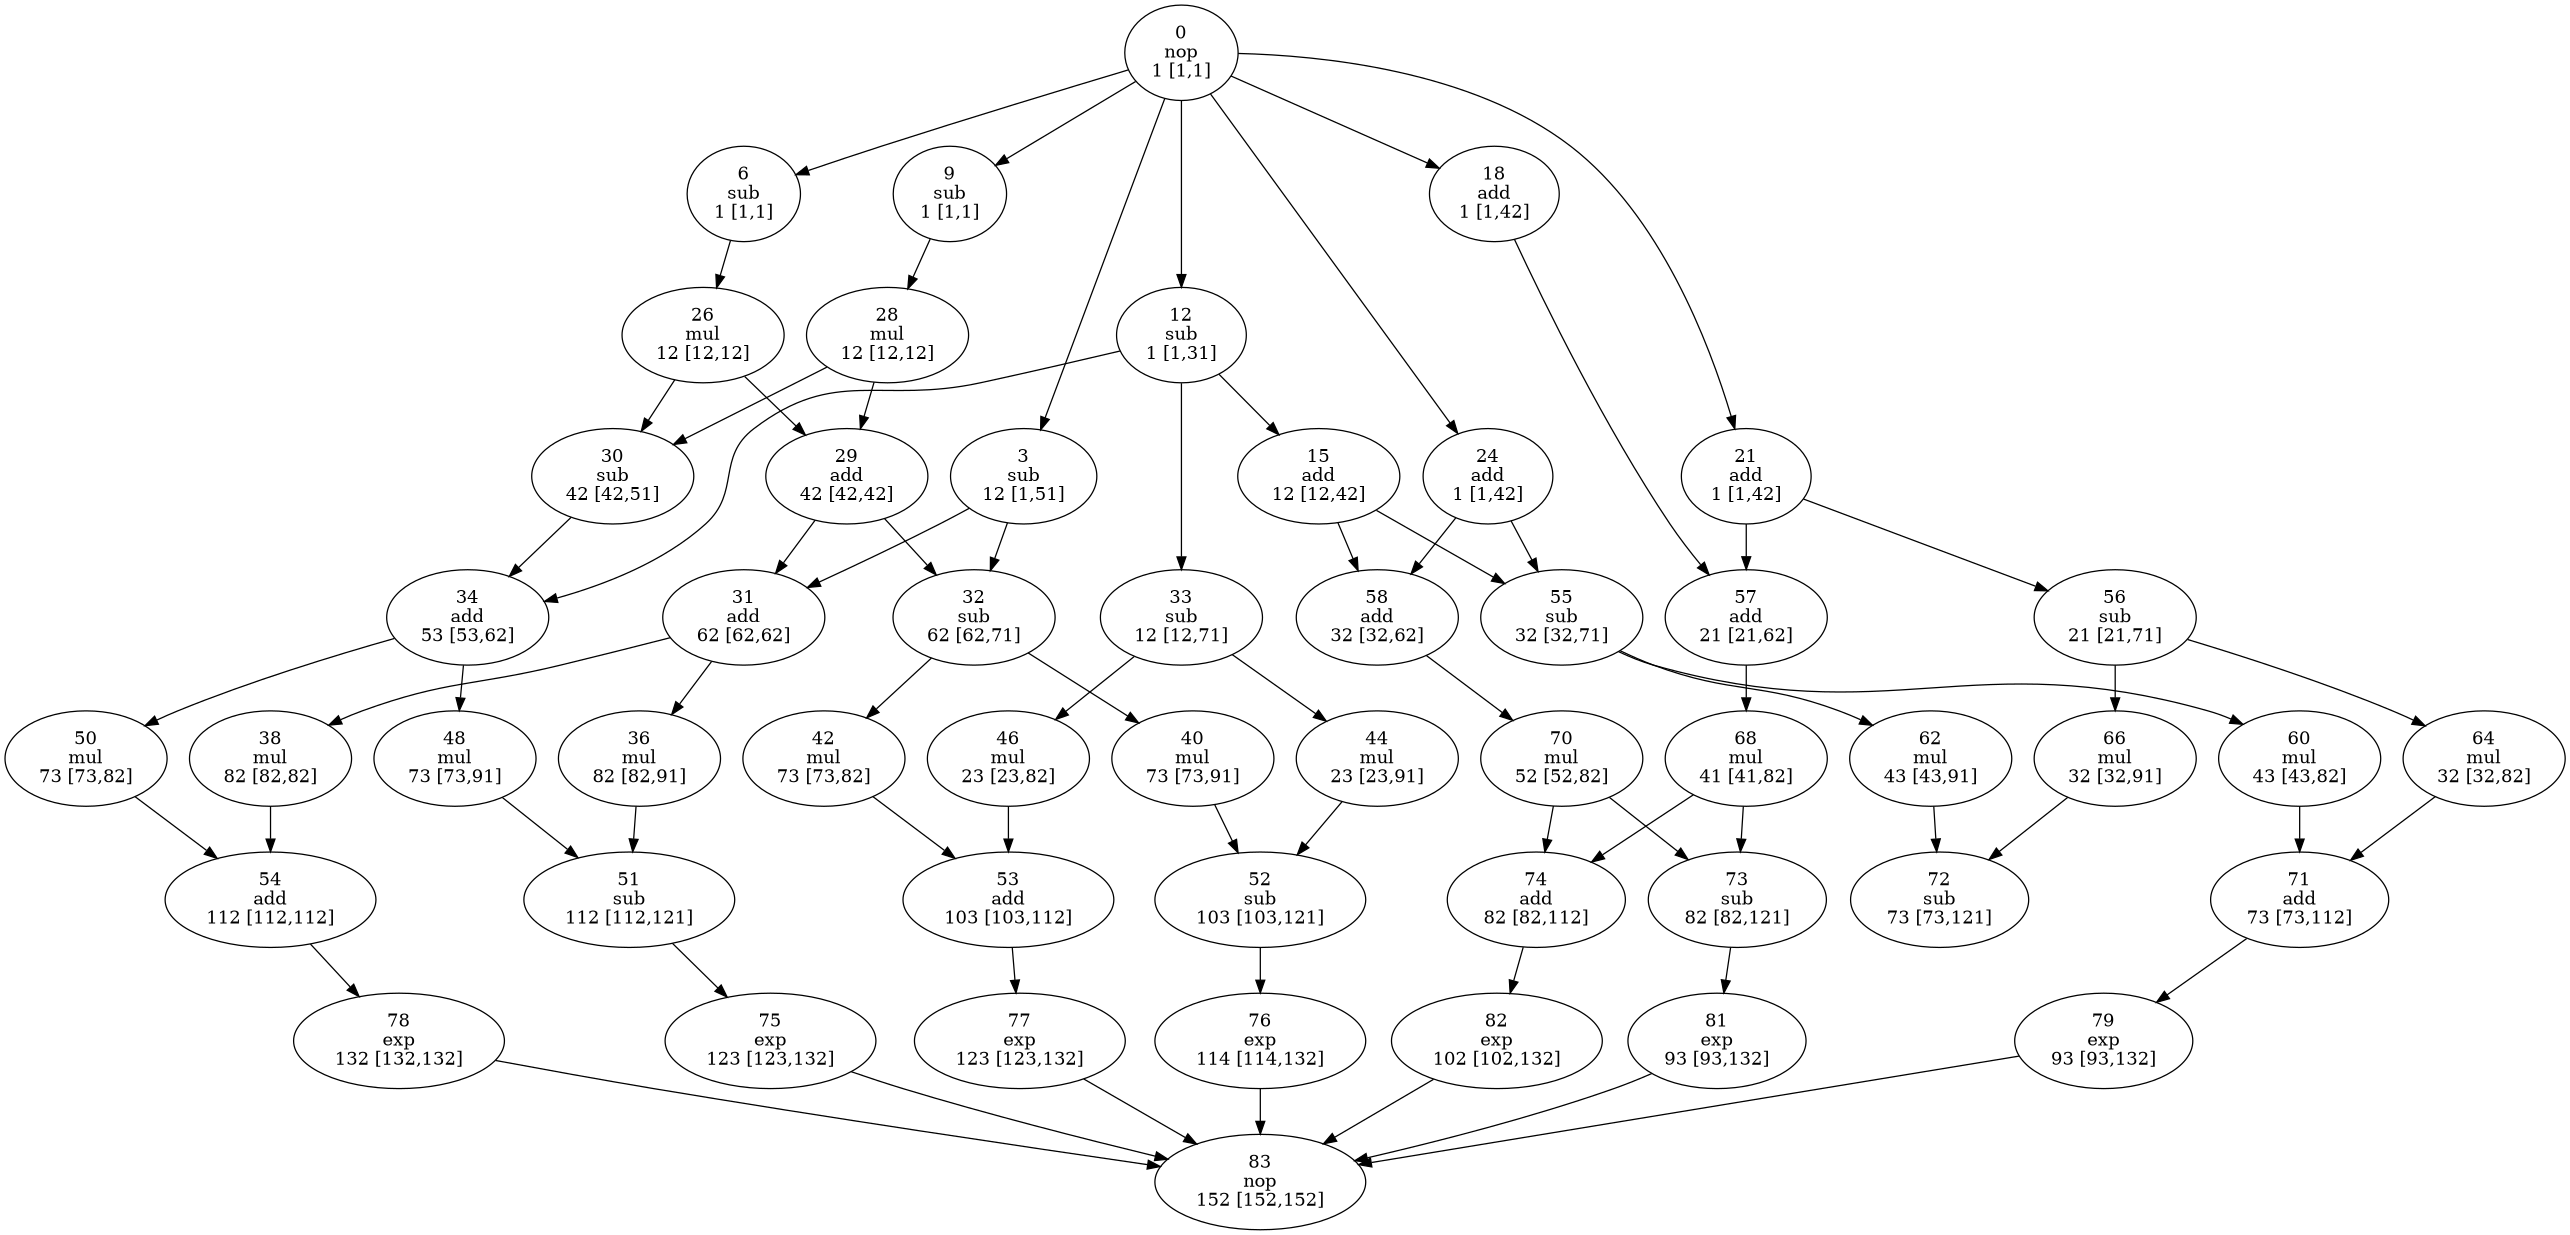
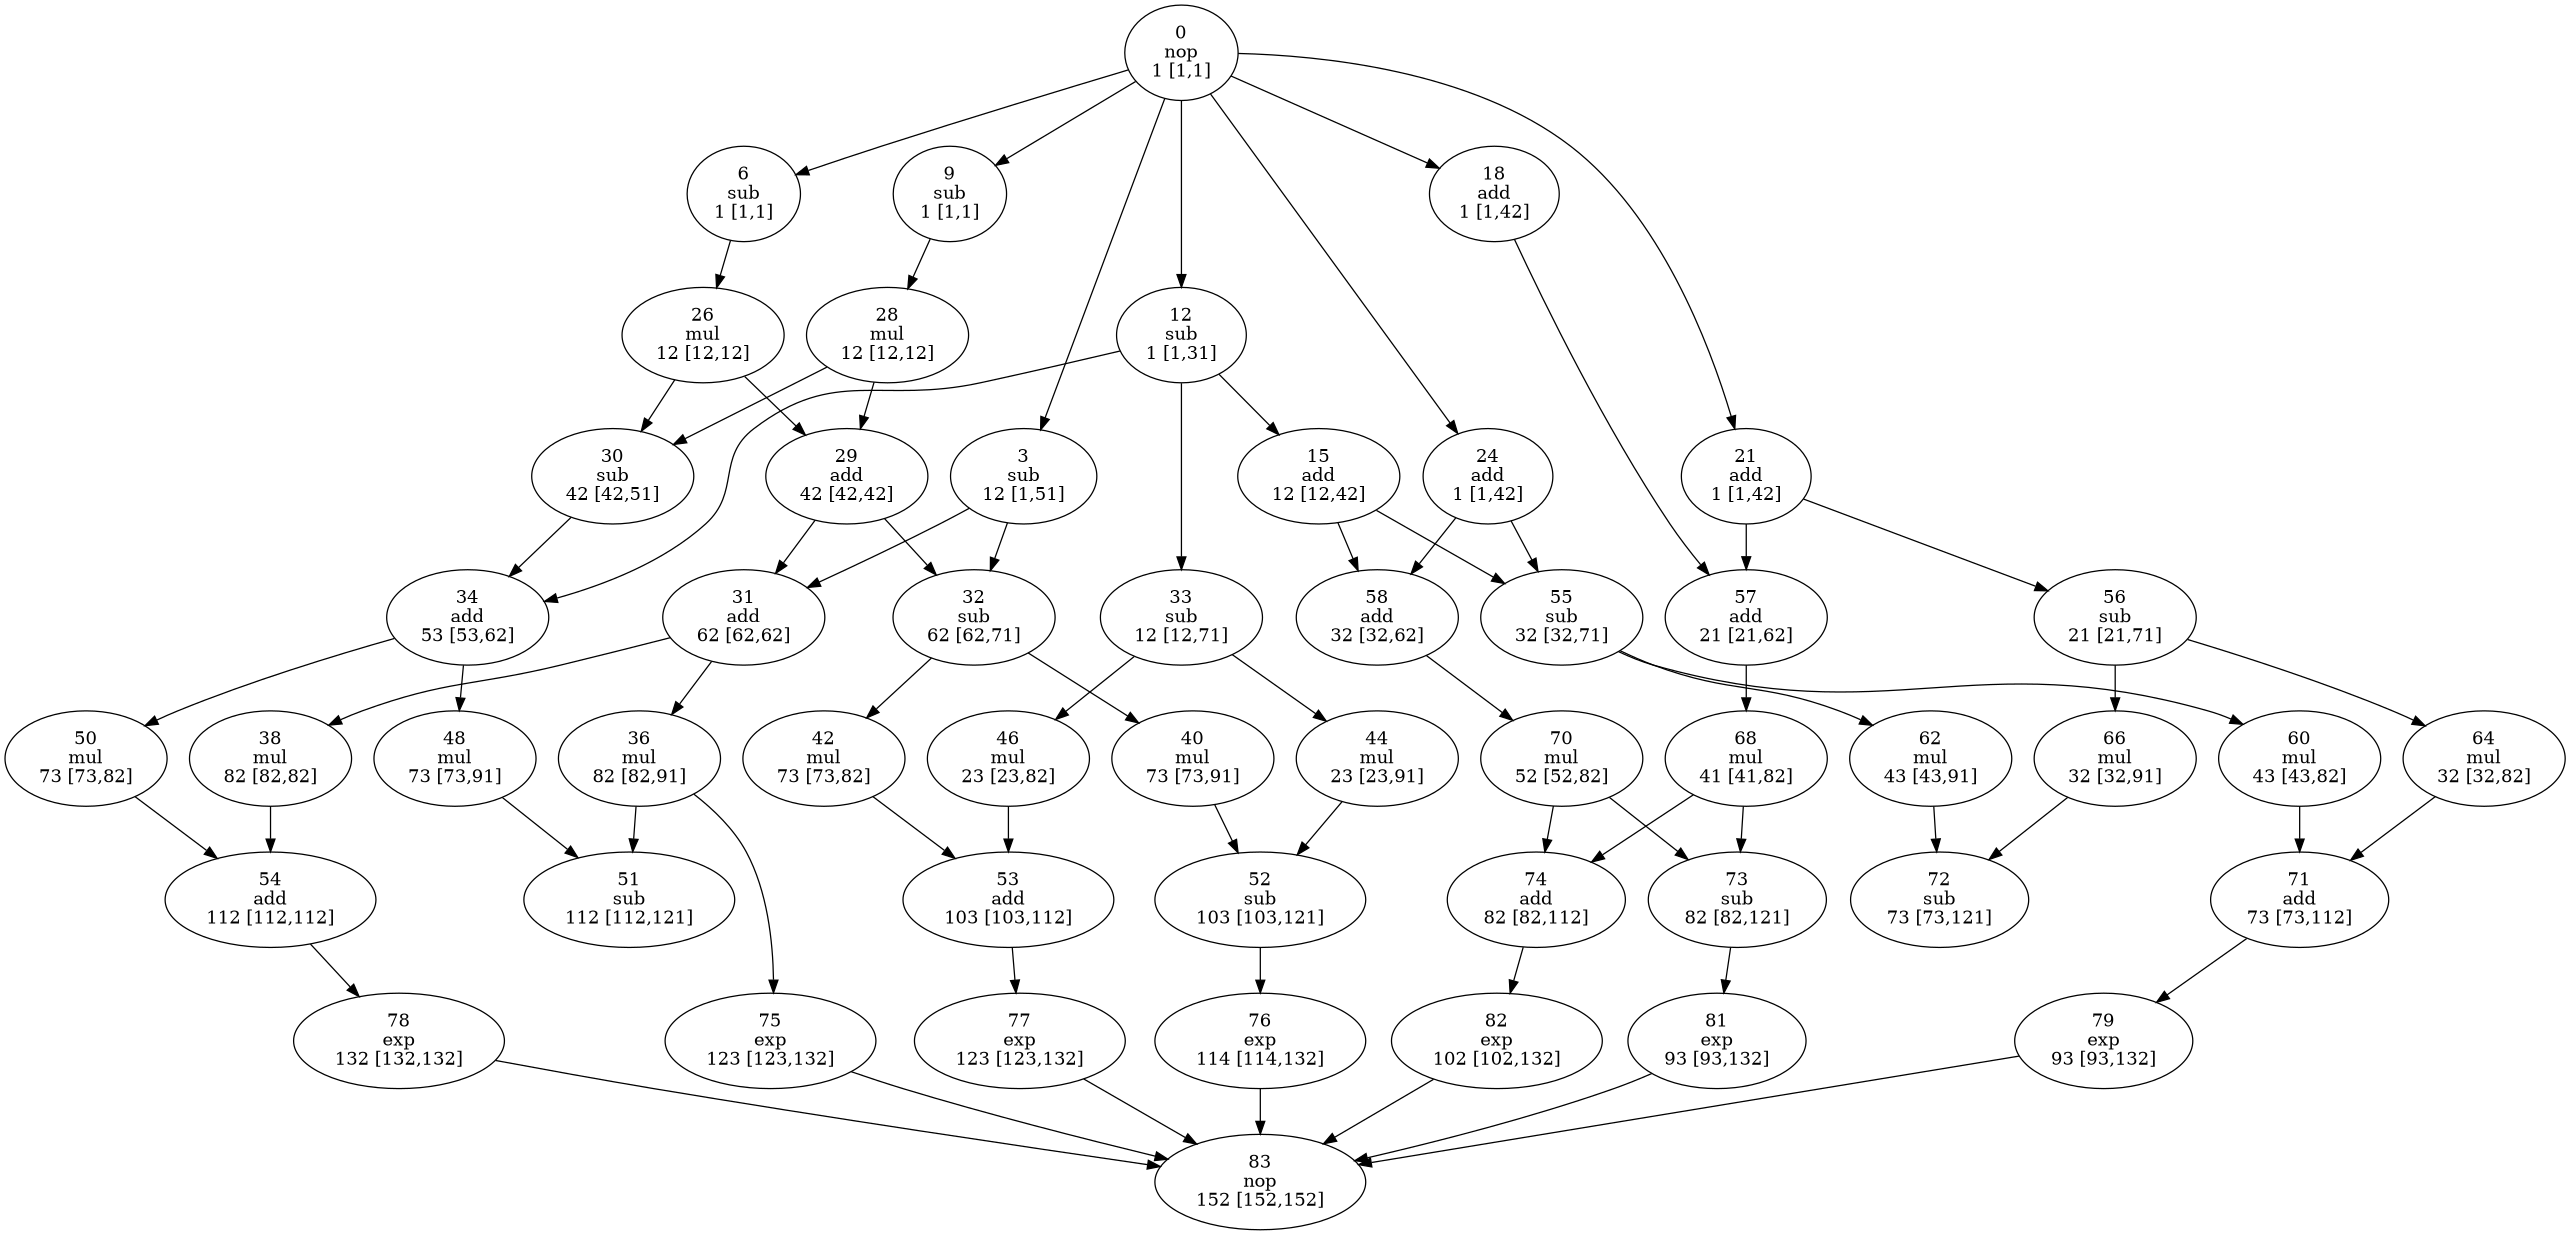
  strict digraph {
    node [area=2 delay=20 fontcolor=black mobility=0 style=empty time_step=1 tl=82 ts=1]
    n1 [delay=11 label="56\nsub\n21 [21,71]" mobility=50 time_step=21 tl=71 ts=21]
    n2 [area=17 delay=30 label="64\nmul\n32 [32,82]" mobility=50 time_step=32 ts=32]
    n3 [area=17 delay=30 label="66\nmul\n32 [32,91]" mobility=59 time_step=32 tl=91 ts=32]
    n4 [label="71\nadd\n73 [73,112]" mobility=39 time_step=73 tl=112 ts=73]
    n5 [delay=11 label="72\nsub\n73 [73,121]" mobility=48 time_step=73 tl=121 ts=73]
    n6 [label="54\nadd\n112 [112,112]" time_step=112 tl=112 ts=112]
    n7 [label="78\nexp\n132 [132,132]" time_step=132 tl=132 ts=132]
    n8 [area=0 delay=0 label="83\nnop\n152 [152,152]" time_step=152 tl=152 ts=152]
    n9 [area=17 delay=30 label="42\nmul\n73 [73,82]" mobility=9 time_step=73 ts=73]
    n10 [label="53\nadd\n103 [103,112]" mobility=9 time_step=103 tl=112 ts=103]
    n11 [label="77\nexp\n123 [123,132]" mobility=9 time_step=123 tl=132 ts=123]
    n12 [area=17 delay=30 label="60\nmul\n43 [43,82]" mobility=39 time_step=43 ts=43]
    n13 [label="79\nexp\n93 [93,132]" mobility=39 time_step=93 tl=132 ts=93]
    n14 [area=17 delay=30 label="62\nmul\n43 [43,91]" mobility=48 time_step=43 tl=91 ts=43]
    n15 [area=17 delay=30 label="68\nmul\n41 [41,82]" mobility=41 time_step=41 ts=41]
    n16 [delay=11 label="73\nsub\n82 [82,121]" mobility=39 time_step=82 tl=121 ts=82]
    n17 [label="74\nadd\n82 [82,112]" mobility=30 time_step=82 tl=112 ts=82]
    n18 [label="81\nexp\n93 [93,132]" mobility=39 time_step=93 tl=132 ts=93]
    n19 [label="82\nexp\n102 [102,132]" mobility=30 time_step=102 tl=132 ts=102]
    n20 [label="24\nadd\n1 [1,42]" mobility=41 tl=42]
    n21 [label="58\nadd\n32 [32,62]" mobility=30 time_step=32 tl=62 ts=32]
    n22 [delay=11 label="55\nsub\n32 [32,71]" mobility=39 time_step=32 tl=71 ts=32]
    n23 [area=17 delay=30 label="70\nmul\n52 [52,82]" mobility=30 time_step=52 ts=52]
    n24 [area=17 delay=30 label="26\nmul\n12 [12,12]" time_step=12 tl=12 ts=12]
    n25 [label="29\nadd\n42 [42,42]" time_step=42 tl=42 ts=42]
    n26 [delay=11 label="30\nsub\n42 [42,51]" mobility=9 time_step=42 tl=51 ts=42]
    n27 [label="31\nadd\n62 [62,62]" time_step=62 tl=62 ts=62]
    n28 [delay=11 label="32\nsub\n62 [62,71]" mobility=9 time_step=62 tl=71 ts=62]
    n29 [label="34\nadd\n53 [53,62]" mobility=9 time_step=53 tl=62 ts=53]
    n30 [label="21\nadd\n1 [1,42]" mobility=41 tl=42]
    n31 [label="57\nadd\n21 [21,62]" mobility=41 time_step=21 tl=62 ts=21]
    n32 [area=17 delay=30 label="48\nmul\n73 [73,91]" mobility=18 time_step=73 tl=91 ts=73]
    n33 [delay=11 label="51\nsub\n112 [112,121]" mobility=9 time_step=112 tl=121 ts=112]
    n34 [label="75\nexp\n123 [123,132]" mobility=9 time_step=123 tl=132 ts=123]
    n35 [area=0 delay=0 label="0\nnop\n1 [1,1]" tl=1]
    n36 [delay=11 label="3\nsub\n12 [1,51]" mobility=50 time_step=12 tl=51]
    n37 [delay=11 label="6\nsub\n1 [1,1]" tl=1]
    n38 [delay=11 label="9\nsub\n1 [1,1]" tl=1]
    n39 [delay=11 label="12\nsub\n1 [1,31]" mobility=30 tl=31]
    n40 [label="18\nadd\n1 [1,42]" mobility=41 tl=42]
    n41 [area=17 delay=30 label="28\nmul\n12 [12,12]" time_step=12 tl=12 ts=12]
    n42 [label="15\nadd\n12 [12,42]" mobility=30 time_step=12 tl=42 ts=12]
    n43 [delay=11 label="33\nsub\n12 [12,71]" mobility=59 time_step=12 tl=71 ts=12]
    n44 [area=17 delay=30 label="46\nmul\n23 [23,82]" mobility=59 time_step=23 ts=23]
    n45 [area=17 delay=30 label="44\nmul\n23 [23,91]" mobility=68 time_step=23 tl=91 ts=23]
    n46 [delay=11 label="52\nsub\n103 [103,121]" mobility=18 time_step=103 tl=121 ts=103]
    n47 [label="76\nexp\n114 [114,132]" mobility=18 time_step=114 tl=132 ts=114]
    n48 [area=17 delay=30 label="38\nmul\n82 [82,82]" time_step=82 ts=82]
    n49 [area=17 delay=30 label="36\nmul\n82 [82,91]" mobility=9 time_step=82 tl=91 ts=82]
    n50 [area=17 delay=30 label="40\nmul\n73 [73,91]" mobility=18 time_step=73 tl=91 ts=73]
    n51 [area=17 delay=30 label="50\nmul\n73 [73,82]" mobility=9 time_step=73 ts=73]
    n1 -> n2
    n1 -> n3
    n2 -> n4
    n3 -> n5
    n4 -> n13
    n6 -> n7
    n7 -> n8
    n9 -> n10
    n10 -> n11
    n11 -> n8
    n12 -> n4
    n13 -> n8
    n14 -> n5
    n15 -> n16
    n15 -> n17
    n16 -> n18
    n17 -> n19
    n18 -> n8
    n19 -> n8
    n20 -> n21
    n20 -> n22
    n21 -> n23
    n22 -> n12
    n22 -> n14
    n23 -> n16
    n23 -> n17
    n24 -> n25
    n24 -> n26
    n25 -> n27
    n25 -> n28
    n26 -> n29
    n27 -> n48
    n27 -> n49
    n28 -> n9
    n28 -> n50
    n29 -> n32
    n29 -> n51
    n30 -> n1
    n30 -> n31
    n31 -> n15
    n32 -> n33
-   n33 -> n34
+   n49 -> n34
    n34 -> n8
    n35 -> n20
    n35 -> n30
    n35 -> n36
    n35 -> n37
    n35 -> n38
    n35 -> n39
    n35 -> n40
    n36 -> n27
    n36 -> n28
    n37 -> n24
    n38 -> n41
    n39 -> n29
    n39 -> n42
    n39 -> n43
    n40 -> n31
    n41 -> n25
    n41 -> n26
    n42 -> n21
    n42 -> n22
    n43 -> n44
    n43 -> n45
    n44 -> n10
    n45 -> n46
    n46 -> n47
    n47 -> n8
    n48 -> n6
    n49 -> n33
    n50 -> n46
    n51 -> n6
  }
